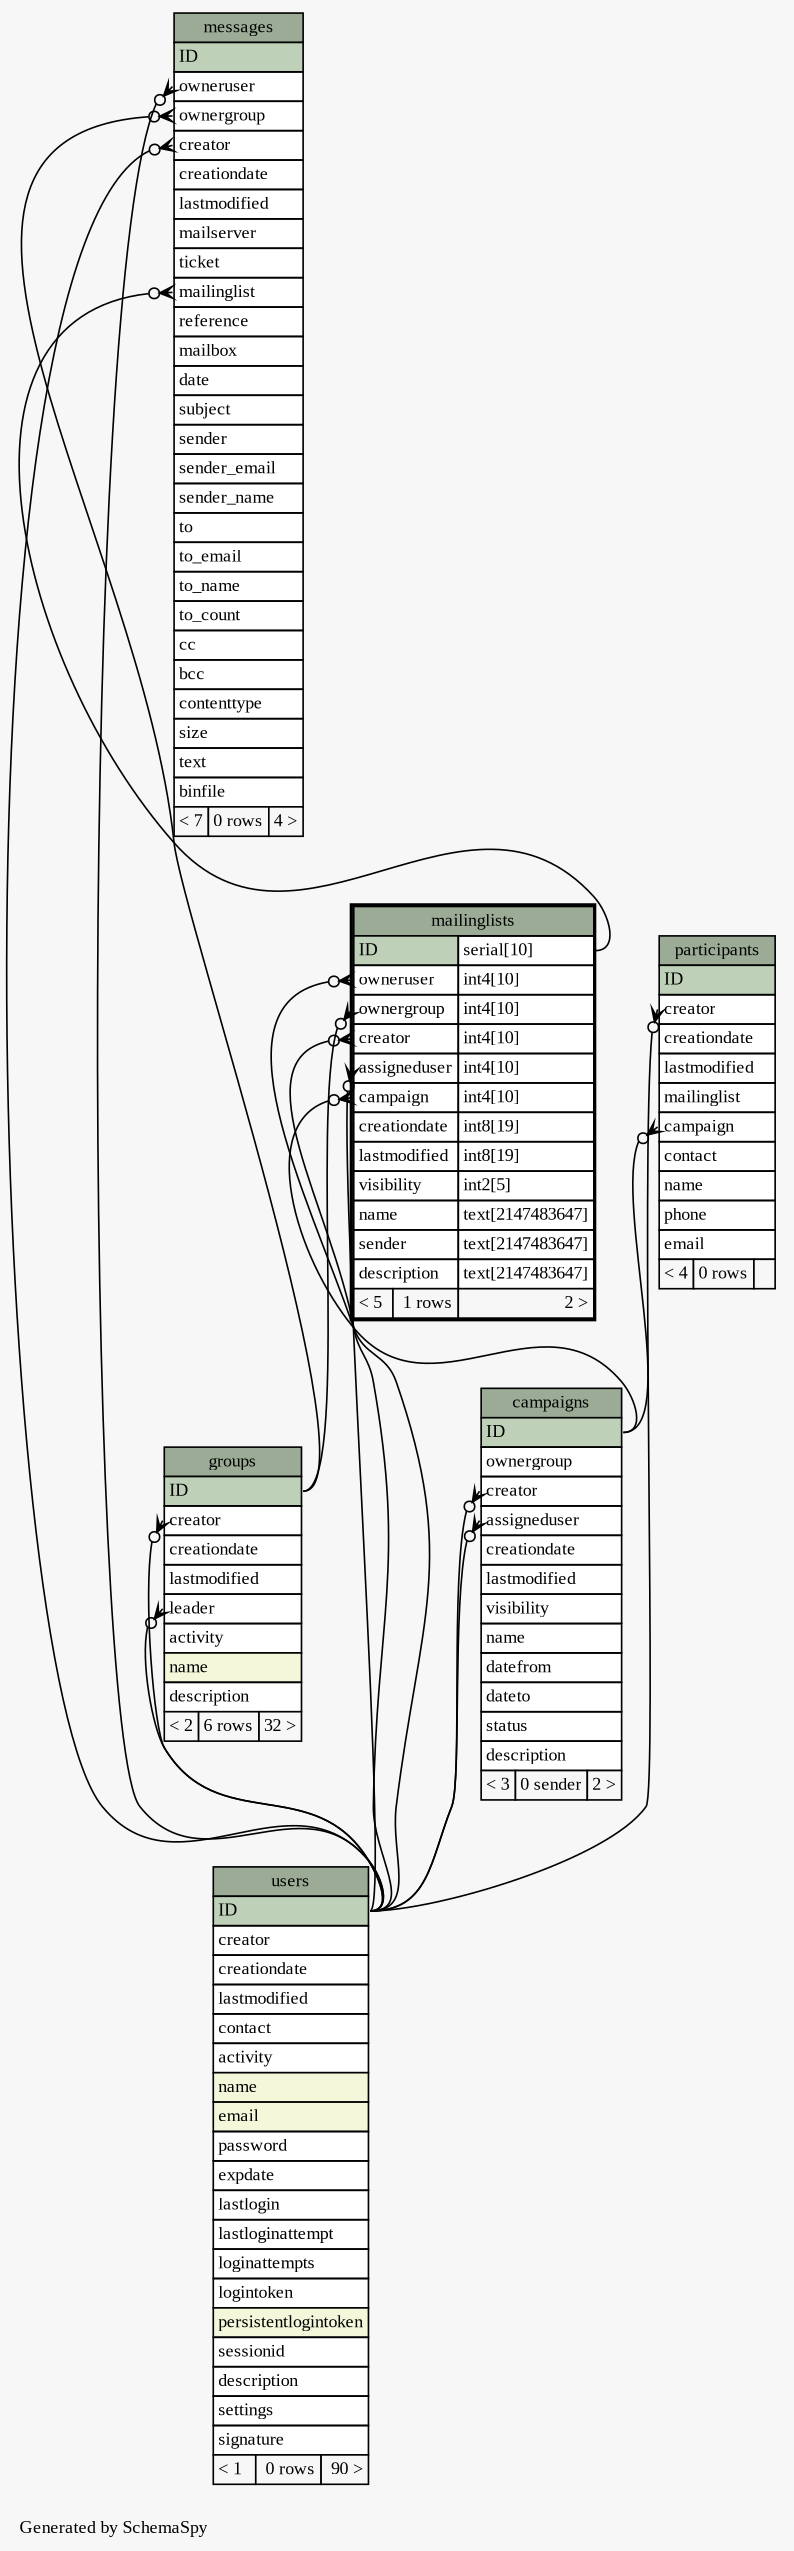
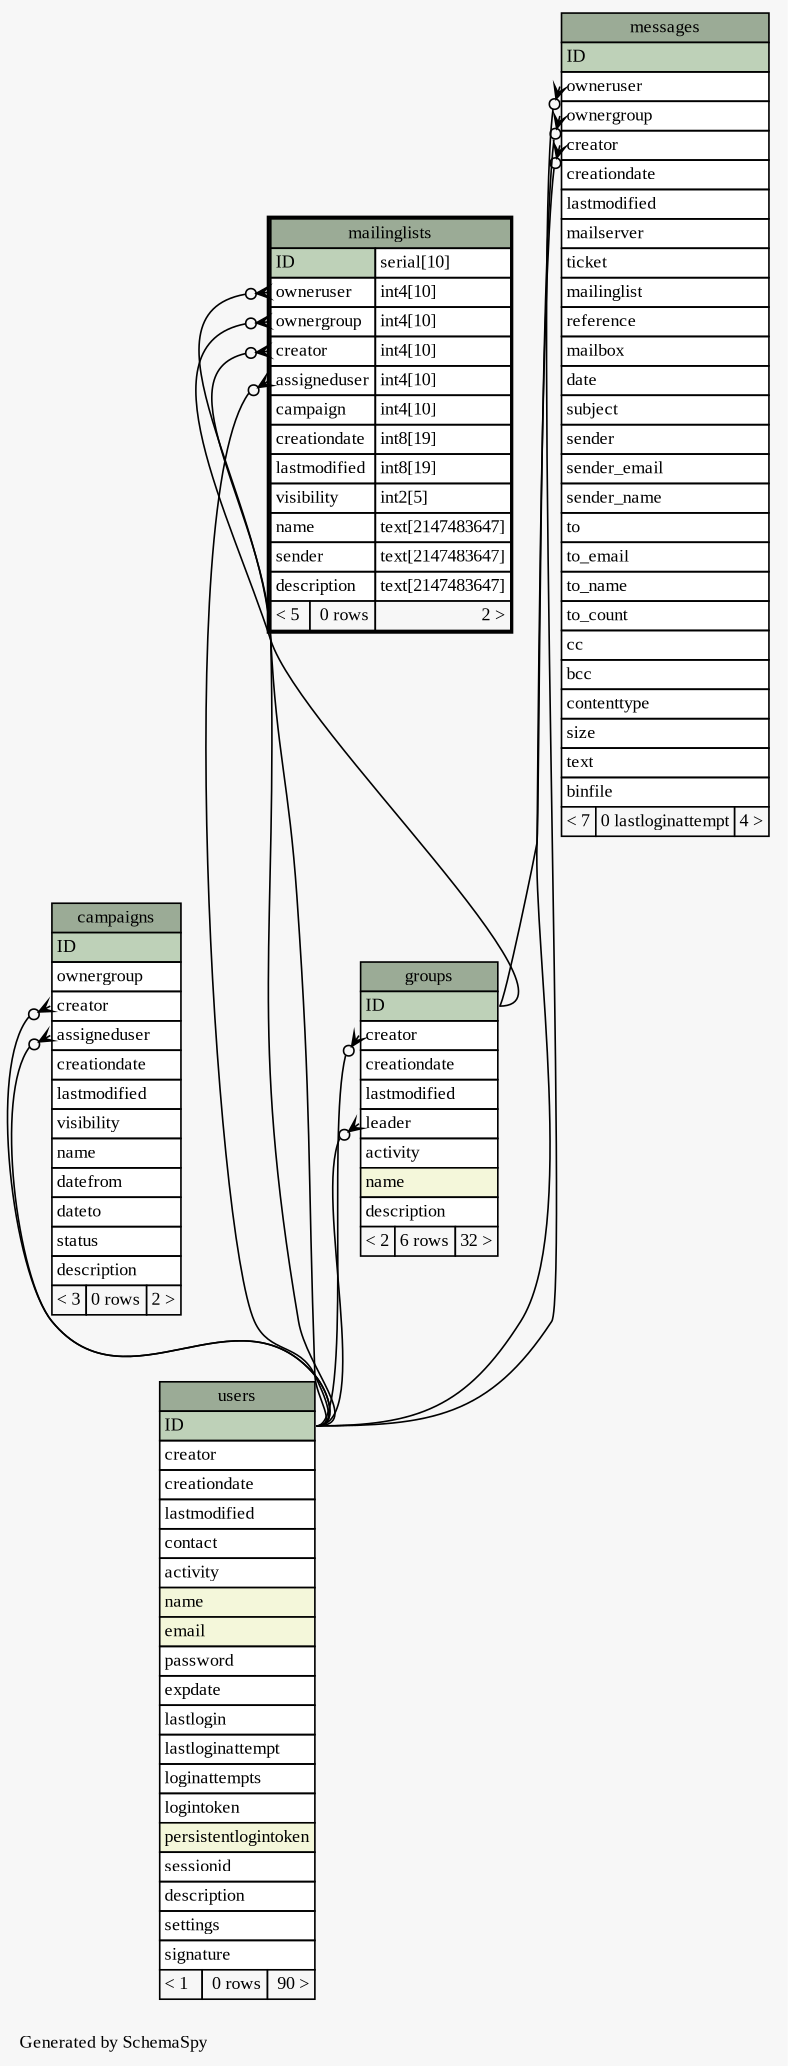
  digraph {
    bgcolor="#f7f7f7"
    fontname="Liberation Serif"
    fontsize=11
    label="\nGenerated by SchemaSpy"
    labeljust=l
    nodesep=0.18
    rankdir=TB
    ranksep=0.46
    node [fontname="Liberation Serif" fontsize=11 shape=plaintext]
    edge [arrowhead=none arrowsize=0.8 arrowtail=crowodot dir=back fontname="Liberation Serif" headport="ID:e" tailport="creator:w"]
-   n1 [label=<     <TABLE BORDER="0" CELLBORDER="1" CELLSPACING="0" BGCOLOR="#ffffff">       <TR><TD COLSPAN="3" BGCOLOR="#9bab96" ALIGN="CENTER">campaigns</TD></TR>       <TR><TD PORT="ID" COLSPAN="3" BGCOLOR="#bed1b8" ALIGN="LEFT">ID</TD></TR>       <TR><TD PORT="ownergroup" COLSPAN="3" ALIGN="LEFT">ownergroup</TD></TR>       <TR><TD PORT="creator" COLSPAN="3" ALIGN="LEFT">creator</TD></TR>       <TR><TD PORT="assigneduser" COLSPAN="3" ALIGN="LEFT">assigneduser</TD></TR>       <TR><TD PORT="creationdate" COLSPAN="3" ALIGN="LEFT">creationdate</TD></TR>       <TR><TD PORT="lastmodified" COLSPAN="3" ALIGN="LEFT">lastmodified</TD></TR>       <TR><TD PORT="visibility" COLSPAN="3" ALIGN="LEFT">visibility</TD></TR>       <TR><TD PORT="name" COLSPAN="3" ALIGN="LEFT">name</TD></TR>       <TR><TD PORT="datefrom" COLSPAN="3" ALIGN="LEFT">datefrom</TD></TR>       <TR><TD PORT="dateto" COLSPAN="3" ALIGN="LEFT">dateto</TD></TR>       <TR><TD PORT="status" COLSPAN="3" ALIGN="LEFT">status</TD></TR>       <TR><TD PORT="description" COLSPAN="3" ALIGN="LEFT">description</TD></TR>       <TR><TD ALIGN="LEFT" BGCOLOR="#f7f7f7">&lt; 3</TD><TD ALIGN="RIGHT" BGCOLOR="#f7f7f7">0 sender</TD><TD ALIGN="RIGHT" BGCOLOR="#f7f7f7">2 &gt;</TD></TR>     </TABLE>>]
+   n1 [label=<     <TABLE BORDER="0" CELLBORDER="1" CELLSPACING="0" BGCOLOR="#ffffff">       <TR><TD COLSPAN="3" BGCOLOR="#9bab96" ALIGN="CENTER">campaigns</TD></TR>       <TR><TD PORT="ID" COLSPAN="3" BGCOLOR="#bed1b8" ALIGN="LEFT">ID</TD></TR>       <TR><TD PORT="ownergroup" COLSPAN="3" ALIGN="LEFT">ownergroup</TD></TR>       <TR><TD PORT="creator" COLSPAN="3" ALIGN="LEFT">creator</TD></TR>       <TR><TD PORT="assigneduser" COLSPAN="3" ALIGN="LEFT">assigneduser</TD></TR>       <TR><TD PORT="creationdate" COLSPAN="3" ALIGN="LEFT">creationdate</TD></TR>       <TR><TD PORT="lastmodified" COLSPAN="3" ALIGN="LEFT">lastmodified</TD></TR>       <TR><TD PORT="visibility" COLSPAN="3" ALIGN="LEFT">visibility</TD></TR>       <TR><TD PORT="name" COLSPAN="3" ALIGN="LEFT">name</TD></TR>       <TR><TD PORT="datefrom" COLSPAN="3" ALIGN="LEFT">datefrom</TD></TR>       <TR><TD PORT="dateto" COLSPAN="3" ALIGN="LEFT">dateto</TD></TR>       <TR><TD PORT="status" COLSPAN="3" ALIGN="LEFT">status</TD></TR>       <TR><TD PORT="description" COLSPAN="3" ALIGN="LEFT">description</TD></TR>       <TR><TD ALIGN="LEFT" BGCOLOR="#f7f7f7">&lt; 3</TD><TD ALIGN="RIGHT" BGCOLOR="#f7f7f7">0 rows</TD><TD ALIGN="RIGHT" BGCOLOR="#f7f7f7">2 &gt;</TD></TR>     </TABLE>>]
    n2 [label=<     <TABLE BORDER="0" CELLBORDER="1" CELLSPACING="0" BGCOLOR="#ffffff">       <TR><TD COLSPAN="3" BGCOLOR="#9bab96" ALIGN="CENTER">users</TD></TR>       <TR><TD PORT="ID" COLSPAN="3" BGCOLOR="#bed1b8" ALIGN="LEFT">ID</TD></TR>       <TR><TD PORT="creator" COLSPAN="3" ALIGN="LEFT">creator</TD></TR>       <TR><TD PORT="creationdate" COLSPAN="3" ALIGN="LEFT">creationdate</TD></TR>       <TR><TD PORT="lastmodified" COLSPAN="3" ALIGN="LEFT">lastmodified</TD></TR>       <TR><TD PORT="contact" COLSPAN="3" ALIGN="LEFT">contact</TD></TR>       <TR><TD PORT="activity" COLSPAN="3" ALIGN="LEFT">activity</TD></TR>       <TR><TD PORT="name" COLSPAN="3" BGCOLOR="#f4f7da" ALIGN="LEFT">name</TD></TR>       <TR><TD PORT="email" COLSPAN="3" BGCOLOR="#f4f7da" ALIGN="LEFT">email</TD></TR>       <TR><TD PORT="password" COLSPAN="3" ALIGN="LEFT">password</TD></TR>       <TR><TD PORT="expdate" COLSPAN="3" ALIGN="LEFT">expdate</TD></TR>       <TR><TD PORT="lastlogin" COLSPAN="3" ALIGN="LEFT">lastlogin</TD></TR>       <TR><TD PORT="lastloginattempt" COLSPAN="3" ALIGN="LEFT">lastloginattempt</TD></TR>       <TR><TD PORT="loginattempts" COLSPAN="3" ALIGN="LEFT">loginattempts</TD></TR>       <TR><TD PORT="logintoken" COLSPAN="3" ALIGN="LEFT">logintoken</TD></TR>       <TR><TD PORT="persistentlogintoken" COLSPAN="3" BGCOLOR="#f4f7da" ALIGN="LEFT">persistentlogintoken</TD></TR>       <TR><TD PORT="sessionid" COLSPAN="3" ALIGN="LEFT">sessionid</TD></TR>       <TR><TD PORT="description" COLSPAN="3" ALIGN="LEFT">description</TD></TR>       <TR><TD PORT="settings" COLSPAN="3" ALIGN="LEFT">settings</TD></TR>       <TR><TD PORT="signature" COLSPAN="3" ALIGN="LEFT">signature</TD></TR>       <TR><TD ALIGN="LEFT" BGCOLOR="#f7f7f7">&lt; 1</TD><TD ALIGN="RIGHT" BGCOLOR="#f7f7f7">0 rows</TD><TD ALIGN="RIGHT" BGCOLOR="#f7f7f7">90 &gt;</TD></TR>     </TABLE>>]
    n3 [label=<     <TABLE BORDER="0" CELLBORDER="1" CELLSPACING="0" BGCOLOR="#ffffff">       <TR><TD COLSPAN="3" BGCOLOR="#9bab96" ALIGN="CENTER">groups</TD></TR>       <TR><TD PORT="ID" COLSPAN="3" BGCOLOR="#bed1b8" ALIGN="LEFT">ID</TD></TR>       <TR><TD PORT="creator" COLSPAN="3" ALIGN="LEFT">creator</TD></TR>       <TR><TD PORT="creationdate" COLSPAN="3" ALIGN="LEFT">creationdate</TD></TR>       <TR><TD PORT="lastmodified" COLSPAN="3" ALIGN="LEFT">lastmodified</TD></TR>       <TR><TD PORT="leader" COLSPAN="3" ALIGN="LEFT">leader</TD></TR>       <TR><TD PORT="activity" COLSPAN="3" ALIGN="LEFT">activity</TD></TR>       <TR><TD PORT="name" COLSPAN="3" BGCOLOR="#f4f7da" ALIGN="LEFT">name</TD></TR>       <TR><TD PORT="description" COLSPAN="3" ALIGN="LEFT">description</TD></TR>       <TR><TD ALIGN="LEFT" BGCOLOR="#f7f7f7">&lt; 2</TD><TD ALIGN="RIGHT" BGCOLOR="#f7f7f7">6 rows</TD><TD ALIGN="RIGHT" BGCOLOR="#f7f7f7">32 &gt;</TD></TR>     </TABLE>>]
-   n4 [label=<     <TABLE BORDER="2" CELLBORDER="1" CELLSPACING="0" BGCOLOR="#ffffff">       <TR><TD COLSPAN="3" BGCOLOR="#9bab96" ALIGN="CENTER">mailinglists</TD></TR>       <TR><TD PORT="ID" COLSPAN="2" BGCOLOR="#bed1b8" ALIGN="LEFT">ID</TD><TD PORT="ID.type" ALIGN="LEFT">serial[10]</TD></TR>       <TR><TD PORT="owneruser" COLSPAN="2" ALIGN="LEFT">owneruser</TD><TD PORT="owneruser.type" ALIGN="LEFT">int4[10]</TD></TR>       <TR><TD PORT="ownergroup" COLSPAN="2" ALIGN="LEFT">ownergroup</TD><TD PORT="ownergroup.type" ALIGN="LEFT">int4[10]</TD></TR>       <TR><TD PORT="creator" COLSPAN="2" ALIGN="LEFT">creator</TD><TD PORT="creator.type" ALIGN="LEFT">int4[10]</TD></TR>       <TR><TD PORT="assigneduser" COLSPAN="2" ALIGN="LEFT">assigneduser</TD><TD PORT="assigneduser.type" ALIGN="LEFT">int4[10]</TD></TR>       <TR><TD PORT="campaign" COLSPAN="2" ALIGN="LEFT">campaign</TD><TD PORT="campaign.type" ALIGN="LEFT">int4[10]</TD></TR>       <TR><TD PORT="creationdate" COLSPAN="2" ALIGN="LEFT">creationdate</TD><TD PORT="creationdate.type" ALIGN="LEFT">int8[19]</TD></TR>       <TR><TD PORT="lastmodified" COLSPAN="2" ALIGN="LEFT">lastmodified</TD><TD PORT="lastmodified.type" ALIGN="LEFT">int8[19]</TD></TR>       <TR><TD PORT="visibility" COLSPAN="2" ALIGN="LEFT">visibility</TD><TD PORT="visibility.type" ALIGN="LEFT">int2[5]</TD></TR>       <TR><TD PORT="name" COLSPAN="2" ALIGN="LEFT">name</TD><TD PORT="name.type" ALIGN="LEFT">text[2147483647]</TD></TR>       <TR><TD PORT="sender" COLSPAN="2" ALIGN="LEFT">sender</TD><TD PORT="sender.type" ALIGN="LEFT">text[2147483647]</TD></TR>       <TR><TD PORT="description" COLSPAN="2" ALIGN="LEFT">description</TD><TD PORT="description.type" ALIGN="LEFT">text[2147483647]</TD></TR>       <TR><TD ALIGN="LEFT" BGCOLOR="#f7f7f7">&lt; 5</TD><TD ALIGN="RIGHT" BGCOLOR="#f7f7f7">1 rows</TD><TD ALIGN="RIGHT" BGCOLOR="#f7f7f7">2 &gt;</TD></TR>     </TABLE>>]
-   n5 [label=<     <TABLE BORDER="0" CELLBORDER="1" CELLSPACING="0" BGCOLOR="#ffffff">       <TR><TD COLSPAN="3" BGCOLOR="#9bab96" ALIGN="CENTER">messages</TD></TR>       <TR><TD PORT="ID" COLSPAN="3" BGCOLOR="#bed1b8" ALIGN="LEFT">ID</TD></TR>       <TR><TD PORT="owneruser" COLSPAN="3" ALIGN="LEFT">owneruser</TD></TR>       <TR><TD PORT="ownergroup" COLSPAN="3" ALIGN="LEFT">ownergroup</TD></TR>       <TR><TD PORT="creator" COLSPAN="3" ALIGN="LEFT">creator</TD></TR>       <TR><TD PORT="creationdate" COLSPAN="3" ALIGN="LEFT">creationdate</TD></TR>       <TR><TD PORT="lastmodified" COLSPAN="3" ALIGN="LEFT">lastmodified</TD></TR>       <TR><TD PORT="mailserver" COLSPAN="3" ALIGN="LEFT">mailserver</TD></TR>       <TR><TD PORT="ticket" COLSPAN="3" ALIGN="LEFT">ticket</TD></TR>       <TR><TD PORT="mailinglist" COLSPAN="3" ALIGN="LEFT">mailinglist</TD></TR>       <TR><TD PORT="reference" COLSPAN="3" ALIGN="LEFT">reference</TD></TR>       <TR><TD PORT="mailbox" COLSPAN="3" ALIGN="LEFT">mailbox</TD></TR>       <TR><TD PORT="date" COLSPAN="3" ALIGN="LEFT">date</TD></TR>       <TR><TD PORT="subject" COLSPAN="3" ALIGN="LEFT">subject</TD></TR>       <TR><TD PORT="sender" COLSPAN="3" ALIGN="LEFT">sender</TD></TR>       <TR><TD PORT="sender_email" COLSPAN="3" ALIGN="LEFT">sender_email</TD></TR>       <TR><TD PORT="sender_name" COLSPAN="3" ALIGN="LEFT">sender_name</TD></TR>       <TR><TD PORT="to" COLSPAN="3" ALIGN="LEFT">to</TD></TR>       <TR><TD PORT="to_email" COLSPAN="3" ALIGN="LEFT">to_email</TD></TR>       <TR><TD PORT="to_name" COLSPAN="3" ALIGN="LEFT">to_name</TD></TR>       <TR><TD PORT="to_count" COLSPAN="3" ALIGN="LEFT">to_count</TD></TR>       <TR><TD PORT="cc" COLSPAN="3" ALIGN="LEFT">cc</TD></TR>       <TR><TD PORT="bcc" COLSPAN="3" ALIGN="LEFT">bcc</TD></TR>       <TR><TD PORT="contenttype" COLSPAN="3" ALIGN="LEFT">contenttype</TD></TR>       <TR><TD PORT="size" COLSPAN="3" ALIGN="LEFT">size</TD></TR>       <TR><TD PORT="text" COLSPAN="3" ALIGN="LEFT">text</TD></TR>       <TR><TD PORT="binfile" COLSPAN="3" ALIGN="LEFT">binfile</TD></TR>       <TR><TD ALIGN="LEFT" BGCOLOR="#f7f7f7">&lt; 7</TD><TD ALIGN="RIGHT" BGCOLOR="#f7f7f7">0 rows</TD><TD ALIGN="RIGHT" BGCOLOR="#f7f7f7">4 &gt;</TD></TR>     </TABLE>>]
-   n6 [label=<     <TABLE BORDER="0" CELLBORDER="1" CELLSPACING="0" BGCOLOR="#ffffff">       <TR><TD COLSPAN="3" BGCOLOR="#9bab96" ALIGN="CENTER">participants</TD></TR>       <TR><TD PORT="ID" COLSPAN="3" BGCOLOR="#bed1b8" ALIGN="LEFT">ID</TD></TR>       <TR><TD PORT="creator" COLSPAN="3" ALIGN="LEFT">creator</TD></TR>       <TR><TD PORT="creationdate" COLSPAN="3" ALIGN="LEFT">creationdate</TD></TR>       <TR><TD PORT="lastmodified" COLSPAN="3" ALIGN="LEFT">lastmodified</TD></TR>       <TR><TD PORT="mailinglist" COLSPAN="3" ALIGN="LEFT">mailinglist</TD></TR>       <TR><TD PORT="campaign" COLSPAN="3" ALIGN="LEFT">campaign</TD></TR>       <TR><TD PORT="contact" COLSPAN="3" ALIGN="LEFT">contact</TD></TR>       <TR><TD PORT="name" COLSPAN="3" ALIGN="LEFT">name</TD></TR>       <TR><TD PORT="phone" COLSPAN="3" ALIGN="LEFT">phone</TD></TR>       <TR><TD PORT="email" COLSPAN="3" ALIGN="LEFT">email</TD></TR>       <TR><TD ALIGN="LEFT" BGCOLOR="#f7f7f7">&lt; 4</TD><TD ALIGN="RIGHT" BGCOLOR="#f7f7f7">0 rows</TD><TD ALIGN="RIGHT" BGCOLOR="#f7f7f7">  </TD></TR>     </TABLE>>]
+   n4 [label=<     <TABLE BORDER="2" CELLBORDER="1" CELLSPACING="0" BGCOLOR="#ffffff">       <TR><TD COLSPAN="3" BGCOLOR="#9bab96" ALIGN="CENTER">mailinglists</TD></TR>       <TR><TD PORT="ID" COLSPAN="2" BGCOLOR="#bed1b8" ALIGN="LEFT">ID</TD><TD PORT="ID.type" ALIGN="LEFT">serial[10]</TD></TR>       <TR><TD PORT="owneruser" COLSPAN="2" ALIGN="LEFT">owneruser</TD><TD PORT="owneruser.type" ALIGN="LEFT">int4[10]</TD></TR>       <TR><TD PORT="ownergroup" COLSPAN="2" ALIGN="LEFT">ownergroup</TD><TD PORT="ownergroup.type" ALIGN="LEFT">int4[10]</TD></TR>       <TR><TD PORT="creator" COLSPAN="2" ALIGN="LEFT">creator</TD><TD PORT="creator.type" ALIGN="LEFT">int4[10]</TD></TR>       <TR><TD PORT="assigneduser" COLSPAN="2" ALIGN="LEFT">assigneduser</TD><TD PORT="assigneduser.type" ALIGN="LEFT">int4[10]</TD></TR>       <TR><TD PORT="campaign" COLSPAN="2" ALIGN="LEFT">campaign</TD><TD PORT="campaign.type" ALIGN="LEFT">int4[10]</TD></TR>       <TR><TD PORT="creationdate" COLSPAN="2" ALIGN="LEFT">creationdate</TD><TD PORT="creationdate.type" ALIGN="LEFT">int8[19]</TD></TR>       <TR><TD PORT="lastmodified" COLSPAN="2" ALIGN="LEFT">lastmodified</TD><TD PORT="lastmodified.type" ALIGN="LEFT">int8[19]</TD></TR>       <TR><TD PORT="visibility" COLSPAN="2" ALIGN="LEFT">visibility</TD><TD PORT="visibility.type" ALIGN="LEFT">int2[5]</TD></TR>       <TR><TD PORT="name" COLSPAN="2" ALIGN="LEFT">name</TD><TD PORT="name.type" ALIGN="LEFT">text[2147483647]</TD></TR>       <TR><TD PORT="sender" COLSPAN="2" ALIGN="LEFT">sender</TD><TD PORT="sender.type" ALIGN="LEFT">text[2147483647]</TD></TR>       <TR><TD PORT="description" COLSPAN="2" ALIGN="LEFT">description</TD><TD PORT="description.type" ALIGN="LEFT">text[2147483647]</TD></TR>       <TR><TD ALIGN="LEFT" BGCOLOR="#f7f7f7">&lt; 5</TD><TD ALIGN="RIGHT" BGCOLOR="#f7f7f7">0 rows</TD><TD ALIGN="RIGHT" BGCOLOR="#f7f7f7">2 &gt;</TD></TR>     </TABLE>>]
+   n5 [label=<     <TABLE BORDER="0" CELLBORDER="1" CELLSPACING="0" BGCOLOR="#ffffff">       <TR><TD COLSPAN="3" BGCOLOR="#9bab96" ALIGN="CENTER">messages</TD></TR>       <TR><TD PORT="ID" COLSPAN="3" BGCOLOR="#bed1b8" ALIGN="LEFT">ID</TD></TR>       <TR><TD PORT="owneruser" COLSPAN="3" ALIGN="LEFT">owneruser</TD></TR>       <TR><TD PORT="ownergroup" COLSPAN="3" ALIGN="LEFT">ownergroup</TD></TR>       <TR><TD PORT="creator" COLSPAN="3" ALIGN="LEFT">creator</TD></TR>       <TR><TD PORT="creationdate" COLSPAN="3" ALIGN="LEFT">creationdate</TD></TR>       <TR><TD PORT="lastmodified" COLSPAN="3" ALIGN="LEFT">lastmodified</TD></TR>       <TR><TD PORT="mailserver" COLSPAN="3" ALIGN="LEFT">mailserver</TD></TR>       <TR><TD PORT="ticket" COLSPAN="3" ALIGN="LEFT">ticket</TD></TR>       <TR><TD PORT="mailinglist" COLSPAN="3" ALIGN="LEFT">mailinglist</TD></TR>       <TR><TD PORT="reference" COLSPAN="3" ALIGN="LEFT">reference</TD></TR>       <TR><TD PORT="mailbox" COLSPAN="3" ALIGN="LEFT">mailbox</TD></TR>       <TR><TD PORT="date" COLSPAN="3" ALIGN="LEFT">date</TD></TR>       <TR><TD PORT="subject" COLSPAN="3" ALIGN="LEFT">subject</TD></TR>       <TR><TD PORT="sender" COLSPAN="3" ALIGN="LEFT">sender</TD></TR>       <TR><TD PORT="sender_email" COLSPAN="3" ALIGN="LEFT">sender_email</TD></TR>       <TR><TD PORT="sender_name" COLSPAN="3" ALIGN="LEFT">sender_name</TD></TR>       <TR><TD PORT="to" COLSPAN="3" ALIGN="LEFT">to</TD></TR>       <TR><TD PORT="to_email" COLSPAN="3" ALIGN="LEFT">to_email</TD></TR>       <TR><TD PORT="to_name" COLSPAN="3" ALIGN="LEFT">to_name</TD></TR>       <TR><TD PORT="to_count" COLSPAN="3" ALIGN="LEFT">to_count</TD></TR>       <TR><TD PORT="cc" COLSPAN="3" ALIGN="LEFT">cc</TD></TR>       <TR><TD PORT="bcc" COLSPAN="3" ALIGN="LEFT">bcc</TD></TR>       <TR><TD PORT="contenttype" COLSPAN="3" ALIGN="LEFT">contenttype</TD></TR>       <TR><TD PORT="size" COLSPAN="3" ALIGN="LEFT">size</TD></TR>       <TR><TD PORT="text" COLSPAN="3" ALIGN="LEFT">text</TD></TR>       <TR><TD PORT="binfile" COLSPAN="3" ALIGN="LEFT">binfile</TD></TR>       <TR><TD ALIGN="LEFT" BGCOLOR="#f7f7f7">&lt; 7</TD><TD ALIGN="RIGHT" BGCOLOR="#f7f7f7">0 lastloginattempt</TD><TD ALIGN="RIGHT" BGCOLOR="#f7f7f7">4 &gt;</TD></TR>     </TABLE>>]
    n1 -> n2 [tailport="assigneduser:w"]
    n1 -> n2
    n3 -> n2
    n3 -> n2 [tailport="leader:w"]
-   n4 -> n1 [tailport="campaign:w"]
    n4 -> n2 [tailport="assigneduser:w"]
    n4 -> n2
    n4 -> n2 [tailport="owneruser:w"]
    n4 -> n3 [tailport="ownergroup:w"]
    n5 -> n2
    n5 -> n2 [tailport="owneruser:w"]
    n5 -> n3 [tailport="ownergroup:w"]
-   n5 -> n4 [headport="ID.type:e" tailport="mailinglist:w"]
-   n6 -> n1 [tailport="campaign:w"]
-   n6 -> n2
  }
